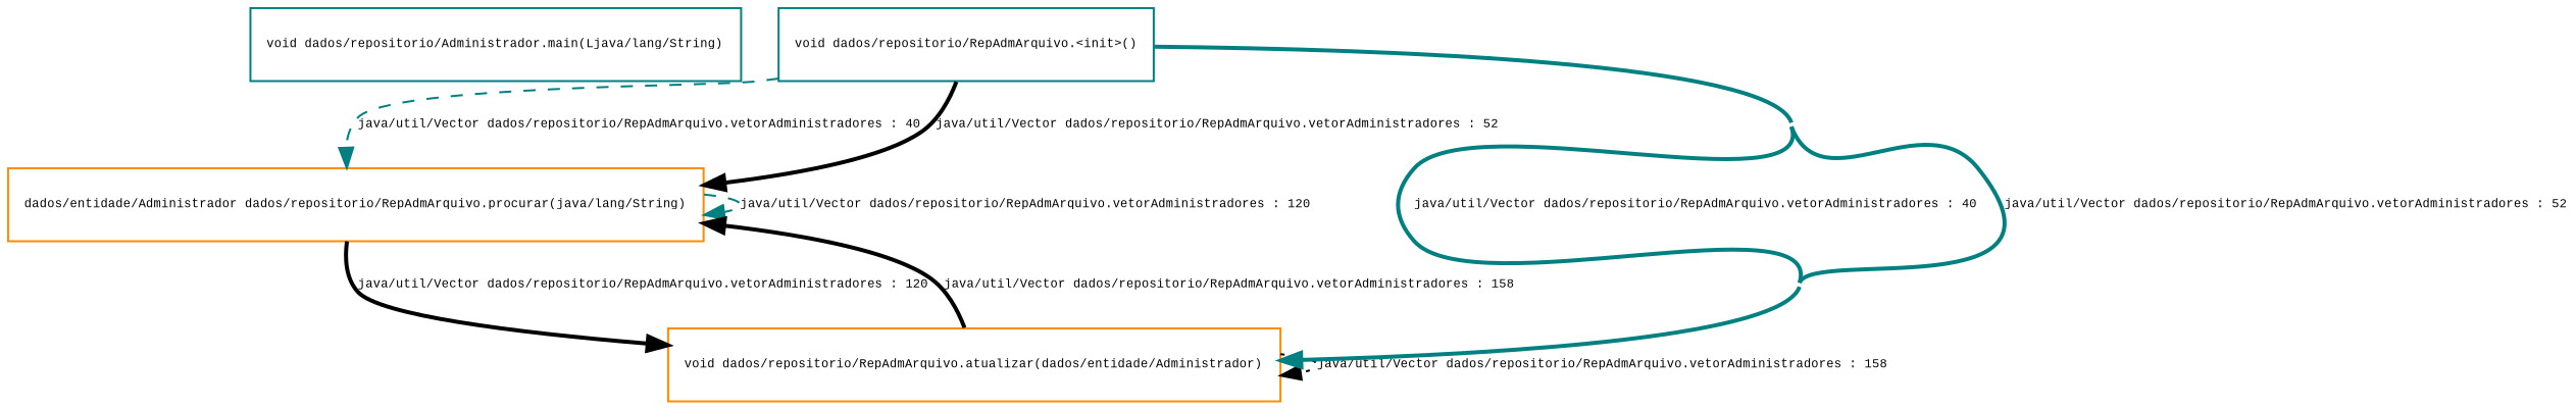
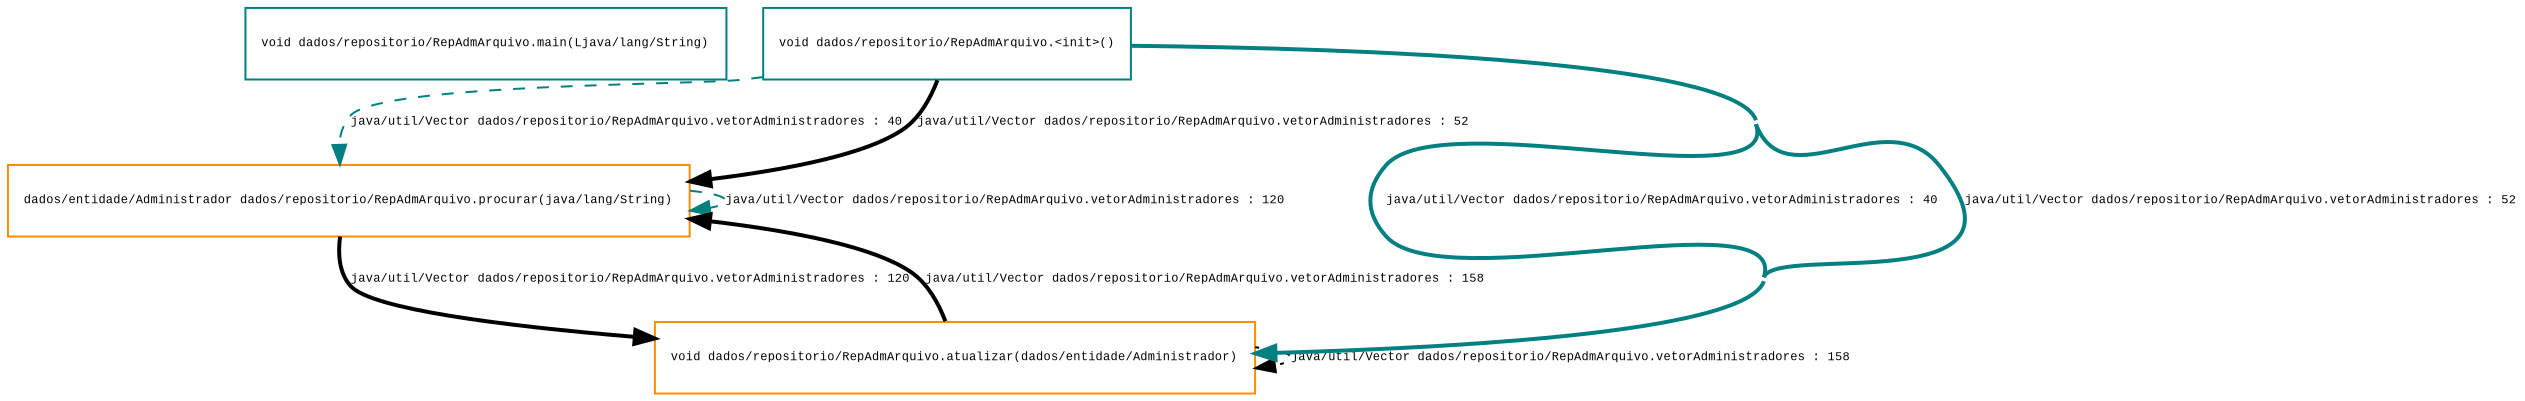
  digraph {
    concentrate=true
    fontsize=6
    fontname="Liberation Mono"
    node [color=teal fontcolor=black fontname="Liberation Mono" fontsize=6 shape=box]
    edge [color=teal fontcolor=black fontname="Liberation Mono" fontsize=6 style=bold]
-   "void dados/repositorio/RepAdmArquivo.main(Ljava/lang/String)" [label="void dados/repositorio/Administrador.main(Ljava/lang/String)"]
+   "void dados/repositorio/RepAdmArquivo.main(Ljava/lang/String)"
    "dados/entidade/Administrador dados/repositorio/RepAdmArquivo.procurar(java/lang/String)" [color=darkorange]
    "void dados/repositorio/RepAdmArquivo.atualizar(dados/entidade/Administrador)" [color=darkorange]
    "void dados/repositorio/RepAdmArquivo.<init>()"
    "dados/entidade/Administrador dados/repositorio/RepAdmArquivo.procurar(java/lang/String)" -> "dados/entidade/Administrador dados/repositorio/RepAdmArquivo.procurar(java/lang/String)" [label="java/util/Vector dados/repositorio/RepAdmArquivo.vetorAdministradores : 120" style=dashed]
    "dados/entidade/Administrador dados/repositorio/RepAdmArquivo.procurar(java/lang/String)" -> "void dados/repositorio/RepAdmArquivo.atualizar(dados/entidade/Administrador)" [color=black label="java/util/Vector dados/repositorio/RepAdmArquivo.vetorAdministradores : 120"]
    "void dados/repositorio/RepAdmArquivo.atualizar(dados/entidade/Administrador)" -> "dados/entidade/Administrador dados/repositorio/RepAdmArquivo.procurar(java/lang/String)" [color=black label="java/util/Vector dados/repositorio/RepAdmArquivo.vetorAdministradores : 158"]
    "void dados/repositorio/RepAdmArquivo.atualizar(dados/entidade/Administrador)" -> "void dados/repositorio/RepAdmArquivo.atualizar(dados/entidade/Administrador)" [color=black label="java/util/Vector dados/repositorio/RepAdmArquivo.vetorAdministradores : 158" style=dotted]
    "void dados/repositorio/RepAdmArquivo.<init>()" -> "dados/entidade/Administrador dados/repositorio/RepAdmArquivo.procurar(java/lang/String)" [label="java/util/Vector dados/repositorio/RepAdmArquivo.vetorAdministradores : 40" style=dashed]
    "void dados/repositorio/RepAdmArquivo.<init>()" -> "dados/entidade/Administrador dados/repositorio/RepAdmArquivo.procurar(java/lang/String)" [color=black label="java/util/Vector dados/repositorio/RepAdmArquivo.vetorAdministradores : 52"]
    "void dados/repositorio/RepAdmArquivo.<init>()" -> "void dados/repositorio/RepAdmArquivo.atualizar(dados/entidade/Administrador)" [label="java/util/Vector dados/repositorio/RepAdmArquivo.vetorAdministradores : 40"]
    "void dados/repositorio/RepAdmArquivo.<init>()" -> "void dados/repositorio/RepAdmArquivo.atualizar(dados/entidade/Administrador)" [label="java/util/Vector dados/repositorio/RepAdmArquivo.vetorAdministradores : 52"]
  }
